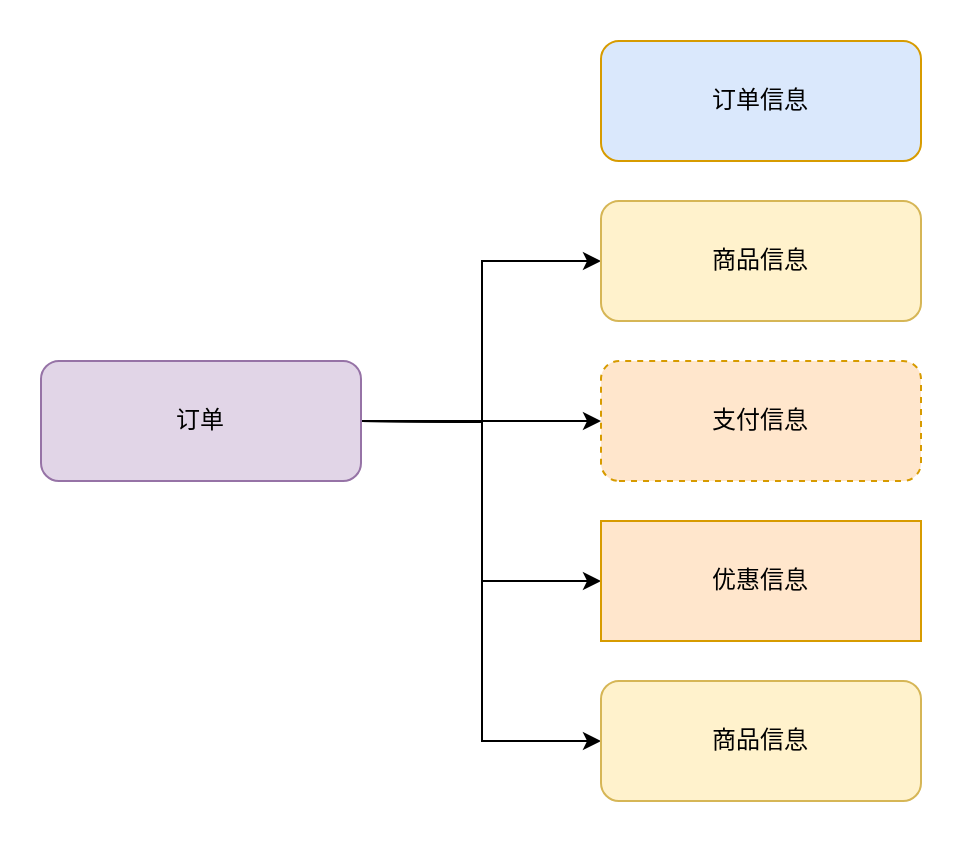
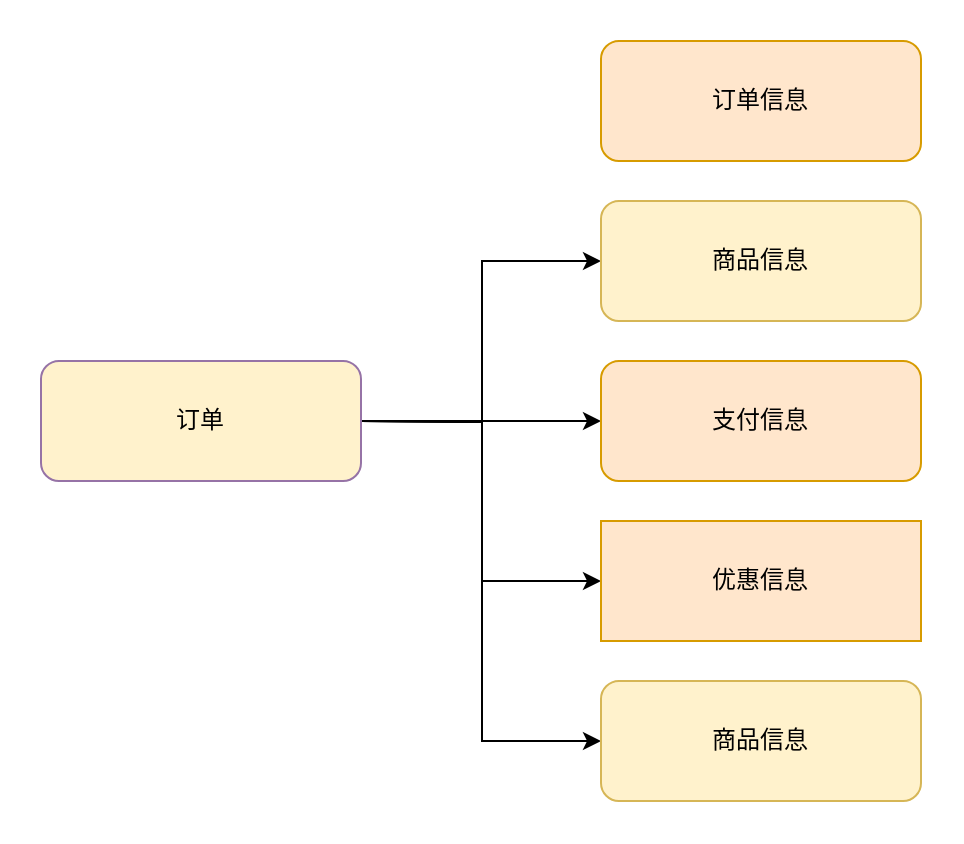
  <mxCell id="0" />
  <mxCell id="1" parent="0" />
  <mxCell id="2" style="edgeStyle=orthogonalEdgeStyle;rounded=0;orthogonalLoop=1;jettySize=auto;html=1;entryX=0;entryY=0.5;entryDx=0;entryDy=0;" parent="1" target="7" edge="1"><mxGeometry relative="1" as="geometry"><mxPoint x="180" y="210" as="sourcePoint" /></mxGeometry></mxCell>
  <mxCell id="3" style="edgeStyle=orthogonalEdgeStyle;rounded=0;orthogonalLoop=1;jettySize=auto;html=1;entryX=0;entryY=0.5;entryDx=0;entryDy=0;" parent="1" target="6" edge="1"><mxGeometry relative="1" as="geometry"><mxPoint x="180" y="210" as="sourcePoint" /><Array as="points"><mxPoint x="280" y="210" /><mxPoint x="280" y="210" /></Array></mxGeometry></mxCell>
  <mxCell id="4" style="edgeStyle=orthogonalEdgeStyle;rounded=0;orthogonalLoop=1;jettySize=auto;html=1;entryX=0;entryY=0.5;entryDx=0;entryDy=0;" parent="1" target="9" edge="1"><mxGeometry relative="1" as="geometry"><mxPoint x="180" y="210" as="sourcePoint" /></mxGeometry></mxCell>
  <mxCell id="5" style="edgeStyle=orthogonalEdgeStyle;rounded=0;orthogonalLoop=1;jettySize=auto;html=1;entryX=0;entryY=0.5;entryDx=0;entryDy=0;" parent="1" target="10" edge="1"><mxGeometry relative="1" as="geometry"><mxPoint x="180" y="210" as="sourcePoint" /><mxPoint x="270" y="300" as="targetPoint" /></mxGeometry></mxCell>
- <mxCell id="6" value="支付信息" style="rounded=1;whiteSpace=wrap;html=1;fillColor=#ffe6cc;strokeColor=#d79b00;flipV=1;dashed=1;" parent="1" vertex="1"><mxGeometry x="300" y="180" width="160" height="60" as="geometry" /></mxCell>
+ <mxCell id="6" value="支付信息" style="rounded=1;whiteSpace=wrap;html=1;fillColor=#ffe6cc;strokeColor=#d79b00;flipV=1;" parent="1" vertex="1"><mxGeometry x="300" y="180" width="160" height="60" as="geometry" /></mxCell>
  <mxCell id="7" value="商品信息" style="rounded=1;whiteSpace=wrap;html=1;fillColor=#fff2cc;strokeColor=#d6b656;flipV=1;" parent="1" vertex="1"><mxGeometry x="300" y="100" width="160" height="60" as="geometry" /></mxCell>
- <mxCell id="8" value="订单信息" style="rounded=1;whiteSpace=wrap;html=1;fillColor=#dae8fc;strokeColor=#d79b00;flipV=1;" parent="1" vertex="1"><mxGeometry x="300" y="20" width="160" height="60" as="geometry" /></mxCell>
+ <mxCell id="8" value="订单信息" style="rounded=1;whiteSpace=wrap;html=1;fillColor=#ffe6cc;strokeColor=#d79b00;flipV=1;" parent="1" vertex="1"><mxGeometry x="300" y="20" width="160" height="60" as="geometry" /></mxCell>
  <mxCell id="9" value="商品信息" style="rounded=1;whiteSpace=wrap;html=1;fillColor=#fff2cc;strokeColor=#d6b656;flipV=1;" parent="1" vertex="1"><mxGeometry x="300" y="340" width="160" height="60" as="geometry" /></mxCell>
  <mxCell id="10" value="优惠信息" style="whiteSpace=wrap;html=1;fillColor=#ffe6cc;strokeColor=#d79b00;rounded=0;" parent="1" vertex="1"><mxGeometry x="300" y="260" width="160" height="60" as="geometry" /></mxCell>
- <mxCell id="11" value="订单" style="rounded=1;whiteSpace=wrap;html=1;fillColor=#e1d5e7;strokeColor=#9673a6;" parent="1" vertex="1"><mxGeometry x="20" y="180" width="160" height="60" as="geometry" /></mxCell>
+ <mxCell id="11" value="订单" style="rounded=1;whiteSpace=wrap;html=1;fillColor=#fff2cc;strokeColor=#9673a6;" parent="1" vertex="1"><mxGeometry x="20" y="180" width="160" height="60" as="geometry" /></mxCell>
